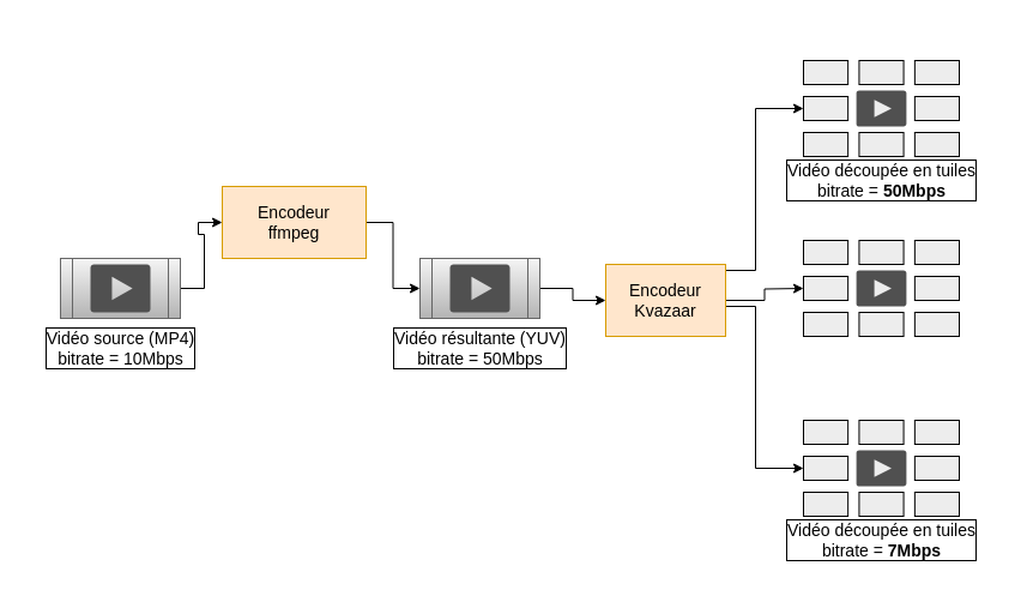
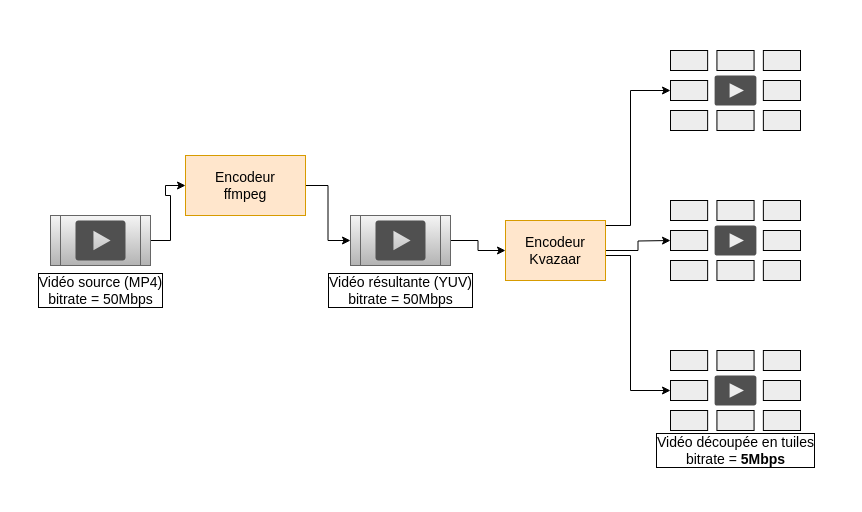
  <mxCell id="0" />
  <mxCell id="1" parent="0" />
  <mxCell id="2" value="" style="rounded=0;whiteSpace=wrap;html=1;fillColor=none;fontSize=14;strokeColor=none;" parent="1" vertex="1"><mxGeometry x="20" y="20" width="820" height="470" as="geometry" /></mxCell>
  <mxCell id="3" style="edgeStyle=orthogonalEdgeStyle;rounded=0;orthogonalLoop=1;jettySize=auto;html=1;exitX=1;exitY=0.5;exitDx=0;exitDy=0;entryX=0;entryY=0.5;entryDx=0;entryDy=0;" parent="1" source="10" target="5" edge="1"><mxGeometry relative="1" as="geometry"><mxPoint x="220" y="240" as="targetPoint" /></mxGeometry></mxCell>
  <mxCell id="4" style="edgeStyle=orthogonalEdgeStyle;rounded=0;orthogonalLoop=1;jettySize=auto;html=1;exitX=1;exitY=0.5;exitDx=0;exitDy=0;fontSize=14;entryX=0;entryY=0.5;entryDx=0;entryDy=0;" parent="1" source="5" target="15" edge="1"><mxGeometry relative="1" as="geometry"><mxPoint x="390" y="240" as="targetPoint" /></mxGeometry></mxCell>
  <mxCell id="5" value="Encodeur&lt;br&gt;ffmpeg" style="rounded=0;whiteSpace=wrap;html=1;fillColor=#ffe6cc;fontSize=14;strokeColor=#d79b00;" parent="1" vertex="1"><mxGeometry x="185" y="155" width="120" height="60" as="geometry" /></mxCell>
  <mxCell id="6" style="edgeStyle=orthogonalEdgeStyle;rounded=0;orthogonalLoop=1;jettySize=auto;html=1;exitX=1;exitY=0.5;exitDx=0;exitDy=0;fontSize=14;entryX=0;entryY=0.5;entryDx=0;entryDy=0;" parent="1" source="15" target="20" edge="1"><mxGeometry relative="1" as="geometry"><mxPoint x="500" y="240" as="targetPoint" /></mxGeometry></mxCell>
  <mxCell id="7" value="" style="group" parent="1" vertex="1" connectable="0"><mxGeometry x="30" y="215" width="140" height="95" as="geometry" /></mxCell>
- <mxCell id="8" value="Vidéo source (MP4)&lt;br&gt;bitrate = 10Mbps" style="text;html=1;align=center;verticalAlign=middle;resizable=0;points=[];;autosize=1;labelBorderColor=#000000;fontSize=14;" parent="7" vertex="1"><mxGeometry y="55" width="140" height="40" as="geometry" /></mxCell>
+ <mxCell id="8" value="Vidéo source (MP4)&lt;br&gt;bitrate = 50Mbps" style="text;html=1;align=center;verticalAlign=middle;resizable=0;points=[];;autosize=1;labelBorderColor=#000000;fontSize=14;" parent="7" vertex="1"><mxGeometry y="55" width="140" height="40" as="geometry" /></mxCell>
  <mxCell id="9" value="" style="group" parent="7" vertex="1" connectable="0"><mxGeometry x="20" width="100" height="50" as="geometry" /></mxCell>
  <mxCell id="10" value="" style="shape=process;whiteSpace=wrap;html=1;backgroundOutline=1;fillColor=#f5f5f5;strokeColor=#666666;gradientColor=#b3b3b3;" parent="9" vertex="1"><mxGeometry width="100" height="50" as="geometry" /></mxCell>
  <mxCell id="11" value="" style="pointerEvents=1;shadow=0;dashed=0;html=1;strokeColor=none;fillColor=#505050;labelPosition=center;verticalLabelPosition=bottom;verticalAlign=top;outlineConnect=0;align=center;shape=mxgraph.office.concepts.video_play;" parent="9" vertex="1"><mxGeometry x="25" y="5" width="50" height="40" as="geometry" /></mxCell>
  <mxCell id="12" value="" style="group" parent="1" vertex="1" connectable="0"><mxGeometry x="320" y="215" width="160" height="95" as="geometry" /></mxCell>
  <mxCell id="13" value="Vidéo résultante (YUV)&lt;br&gt;bitrate = 50Mbps" style="text;html=1;align=center;verticalAlign=middle;resizable=0;points=[];;autosize=1;labelBorderColor=#000000;fontSize=14;" parent="12" vertex="1"><mxGeometry y="55" width="160" height="40" as="geometry" /></mxCell>
  <mxCell id="14" value="" style="group" parent="12" vertex="1" connectable="0"><mxGeometry x="30" width="100" height="50" as="geometry" /></mxCell>
  <mxCell id="15" value="" style="shape=process;whiteSpace=wrap;html=1;backgroundOutline=1;fillColor=#f5f5f5;strokeColor=#666666;gradientColor=#b3b3b3;" parent="14" vertex="1"><mxGeometry width="100" height="50" as="geometry" /></mxCell>
  <mxCell id="16" value="" style="pointerEvents=1;shadow=0;dashed=0;html=1;strokeColor=none;fillColor=#505050;labelPosition=center;verticalLabelPosition=bottom;verticalAlign=top;outlineConnect=0;align=center;shape=mxgraph.office.concepts.video_play;" parent="14" vertex="1"><mxGeometry x="25" y="5" width="50" height="40" as="geometry" /></mxCell>
  <mxCell id="17" style="edgeStyle=orthogonalEdgeStyle;rounded=0;orthogonalLoop=1;jettySize=auto;html=1;exitX=1;exitY=0.5;exitDx=0;exitDy=0;fontSize=14;" parent="1" source="20" edge="1"><mxGeometry relative="1" as="geometry"><mxPoint x="670" y="240" as="targetPoint" /></mxGeometry></mxCell>
  <mxCell id="18" style="edgeStyle=orthogonalEdgeStyle;rounded=0;orthogonalLoop=1;jettySize=auto;html=1;exitX=1;exitY=0.25;exitDx=0;exitDy=0;fontSize=14;" parent="1" source="20" edge="1"><mxGeometry relative="1" as="geometry"><mxPoint x="670" y="90" as="targetPoint" /><Array as="points"><mxPoint x="630" y="225" /><mxPoint x="630" y="90" /></Array></mxGeometry></mxCell>
  <mxCell id="19" style="edgeStyle=orthogonalEdgeStyle;rounded=0;orthogonalLoop=1;jettySize=auto;html=1;exitX=1;exitY=0.75;exitDx=0;exitDy=0;fontSize=14;" parent="1" source="20" edge="1"><mxGeometry relative="1" as="geometry"><mxPoint x="670" y="390" as="targetPoint" /><Array as="points"><mxPoint x="630" y="255" /><mxPoint x="630" y="390" /></Array></mxGeometry></mxCell>
  <mxCell id="20" value="Encodeur&lt;br&gt;Kvazaar" style="rounded=0;whiteSpace=wrap;html=1;fillColor=#ffe6cc;fontSize=14;strokeColor=#d79b00;" parent="1" vertex="1"><mxGeometry x="505" y="220" width="100" height="60" as="geometry" /></mxCell>
  <mxCell id="21" value="" style="group" parent="1" vertex="1" connectable="0"><mxGeometry x="650" y="50" width="170" height="120" as="geometry" /></mxCell>
- <mxCell id="22" value="Vidéo découpée en tuiles&lt;br&gt;bitrate = &lt;b&gt;50Mbps&lt;/b&gt;" style="text;html=1;align=center;verticalAlign=middle;resizable=0;points=[];;autosize=1;labelBorderColor=#000000;fontSize=14;" parent="21" vertex="1"><mxGeometry y="80" width="170" height="40" as="geometry" /></mxCell>
  <mxCell id="23" value="" style="group" parent="21" vertex="1" connectable="0"><mxGeometry x="20" width="130" height="80" as="geometry" /></mxCell>
  <mxCell id="24" value="" style="rounded=0;whiteSpace=wrap;html=1;fillColor=#EDEDED;fontSize=14;" parent="23" vertex="1"><mxGeometry y="30" width="37.143" height="20" as="geometry" /></mxCell>
  <mxCell id="25" value="" style="rounded=0;whiteSpace=wrap;html=1;fillColor=#EDEDED;fontSize=14;" parent="23" vertex="1"><mxGeometry x="46.429" width="37.143" height="20" as="geometry" /></mxCell>
  <mxCell id="26" value="" style="rounded=0;whiteSpace=wrap;html=1;fillColor=#EDEDED;fontSize=14;" parent="23" vertex="1"><mxGeometry x="92.857" width="37.143" height="20" as="geometry" /></mxCell>
  <mxCell id="27" value="" style="rounded=0;whiteSpace=wrap;html=1;fillColor=#EDEDED;fontSize=14;" parent="23" vertex="1"><mxGeometry x="92.857" y="30" width="37.143" height="20" as="geometry" /></mxCell>
  <mxCell id="28" value="" style="rounded=0;whiteSpace=wrap;html=1;fillColor=#EDEDED;fontSize=14;" parent="23" vertex="1"><mxGeometry x="92.857" y="60" width="37.143" height="20" as="geometry" /></mxCell>
  <mxCell id="29" value="" style="rounded=0;whiteSpace=wrap;html=1;fillColor=#EDEDED;fontSize=14;" parent="23" vertex="1"><mxGeometry x="46.429" y="60" width="37.143" height="20" as="geometry" /></mxCell>
  <mxCell id="30" value="" style="rounded=0;whiteSpace=wrap;html=1;fillColor=#EDEDED;fontSize=14;" parent="23" vertex="1"><mxGeometry y="60" width="37.143" height="20" as="geometry" /></mxCell>
  <mxCell id="31" value="" style="rounded=0;whiteSpace=wrap;html=1;fillColor=#EDEDED;fontSize=14;" parent="23" vertex="1"><mxGeometry x="46.429" y="30" width="37.143" height="20" as="geometry" /></mxCell>
  <mxCell id="32" value="" style="rounded=0;whiteSpace=wrap;html=1;fillColor=#EDEDED;fontSize=14;" parent="23" vertex="1"><mxGeometry width="37.143" height="20" as="geometry" /></mxCell>
  <mxCell id="33" value="" style="pointerEvents=1;shadow=0;dashed=0;html=1;strokeColor=none;fillColor=#505050;labelPosition=center;verticalLabelPosition=bottom;verticalAlign=top;outlineConnect=0;align=center;shape=mxgraph.office.concepts.video_play;" parent="23" vertex="1"><mxGeometry x="44.107" y="25" width="41.786" height="30" as="geometry" /></mxCell>
  <mxCell id="34" value="" style="group" parent="1" vertex="1" connectable="0"><mxGeometry x="650" y="200" width="170" height="120" as="geometry" /></mxCell>
  <mxCell id="35" value="" style="group" parent="34" vertex="1" connectable="0"><mxGeometry x="20" width="130" height="80" as="geometry" /></mxCell>
  <mxCell id="36" value="" style="rounded=0;whiteSpace=wrap;html=1;fillColor=#EDEDED;fontSize=14;" parent="35" vertex="1"><mxGeometry y="30" width="37.143" height="20" as="geometry" /></mxCell>
  <mxCell id="37" value="" style="rounded=0;whiteSpace=wrap;html=1;fillColor=#EDEDED;fontSize=14;" parent="35" vertex="1"><mxGeometry x="46.429" width="37.143" height="20" as="geometry" /></mxCell>
  <mxCell id="38" value="" style="rounded=0;whiteSpace=wrap;html=1;fillColor=#EDEDED;fontSize=14;" parent="35" vertex="1"><mxGeometry x="92.857" width="37.143" height="20" as="geometry" /></mxCell>
  <mxCell id="39" value="" style="rounded=0;whiteSpace=wrap;html=1;fillColor=#EDEDED;fontSize=14;" parent="35" vertex="1"><mxGeometry x="92.857" y="30" width="37.143" height="20" as="geometry" /></mxCell>
  <mxCell id="40" value="" style="rounded=0;whiteSpace=wrap;html=1;fillColor=#EDEDED;fontSize=14;" parent="35" vertex="1"><mxGeometry x="92.857" y="60" width="37.143" height="20" as="geometry" /></mxCell>
  <mxCell id="41" value="" style="rounded=0;whiteSpace=wrap;html=1;fillColor=#EDEDED;fontSize=14;" parent="35" vertex="1"><mxGeometry x="46.429" y="60" width="37.143" height="20" as="geometry" /></mxCell>
  <mxCell id="42" value="" style="rounded=0;whiteSpace=wrap;html=1;fillColor=#EDEDED;fontSize=14;" parent="35" vertex="1"><mxGeometry y="60" width="37.143" height="20" as="geometry" /></mxCell>
  <mxCell id="43" value="" style="rounded=0;whiteSpace=wrap;html=1;fillColor=#EDEDED;fontSize=14;" parent="35" vertex="1"><mxGeometry x="46.429" y="30" width="37.143" height="20" as="geometry" /></mxCell>
  <mxCell id="44" value="" style="rounded=0;whiteSpace=wrap;html=1;fillColor=#EDEDED;fontSize=14;" parent="35" vertex="1"><mxGeometry width="37.143" height="20" as="geometry" /></mxCell>
  <mxCell id="45" value="" style="pointerEvents=1;shadow=0;dashed=0;html=1;strokeColor=none;fillColor=#505050;labelPosition=center;verticalLabelPosition=bottom;verticalAlign=top;outlineConnect=0;align=center;shape=mxgraph.office.concepts.video_play;" parent="35" vertex="1"><mxGeometry x="44.107" y="25" width="41.786" height="30" as="geometry" /></mxCell>
  <mxCell id="46" value="" style="group" parent="1" vertex="1" connectable="0"><mxGeometry x="650" y="350" width="170" height="120" as="geometry" /></mxCell>
- <mxCell id="47" value="Vidéo découpée en tuiles&lt;br&gt;bitrate = &lt;b&gt;7Mbps&lt;/b&gt;" style="text;html=1;align=center;verticalAlign=middle;resizable=0;points=[];;autosize=1;labelBorderColor=#000000;fontSize=14;" parent="46" vertex="1"><mxGeometry y="80" width="170" height="40" as="geometry" /></mxCell>
+ <mxCell id="47" value="Vidéo découpée en tuiles&lt;br&gt;bitrate = &lt;b&gt;5Mbps&lt;/b&gt;" style="text;html=1;align=center;verticalAlign=middle;resizable=0;points=[];;autosize=1;labelBorderColor=#000000;fontSize=14;" parent="46" vertex="1"><mxGeometry y="80" width="170" height="40" as="geometry" /></mxCell>
  <mxCell id="48" value="" style="group" parent="46" vertex="1" connectable="0"><mxGeometry x="20" width="130" height="80" as="geometry" /></mxCell>
  <mxCell id="49" value="" style="rounded=0;whiteSpace=wrap;html=1;fillColor=#EDEDED;fontSize=14;" parent="48" vertex="1"><mxGeometry y="30" width="37.143" height="20" as="geometry" /></mxCell>
  <mxCell id="50" value="" style="rounded=0;whiteSpace=wrap;html=1;fillColor=#EDEDED;fontSize=14;" parent="48" vertex="1"><mxGeometry x="46.429" width="37.143" height="20" as="geometry" /></mxCell>
  <mxCell id="51" value="" style="rounded=0;whiteSpace=wrap;html=1;fillColor=#EDEDED;fontSize=14;" parent="48" vertex="1"><mxGeometry x="92.857" width="37.143" height="20" as="geometry" /></mxCell>
  <mxCell id="52" value="" style="rounded=0;whiteSpace=wrap;html=1;fillColor=#EDEDED;fontSize=14;" parent="48" vertex="1"><mxGeometry x="92.857" y="30" width="37.143" height="20" as="geometry" /></mxCell>
  <mxCell id="53" value="" style="rounded=0;whiteSpace=wrap;html=1;fillColor=#EDEDED;fontSize=14;" parent="48" vertex="1"><mxGeometry x="92.857" y="60" width="37.143" height="20" as="geometry" /></mxCell>
  <mxCell id="54" value="" style="rounded=0;whiteSpace=wrap;html=1;fillColor=#EDEDED;fontSize=14;" parent="48" vertex="1"><mxGeometry x="46.429" y="60" width="37.143" height="20" as="geometry" /></mxCell>
  <mxCell id="55" value="" style="rounded=0;whiteSpace=wrap;html=1;fillColor=#EDEDED;fontSize=14;" parent="48" vertex="1"><mxGeometry y="60" width="37.143" height="20" as="geometry" /></mxCell>
  <mxCell id="56" value="" style="rounded=0;whiteSpace=wrap;html=1;fillColor=#EDEDED;fontSize=14;" parent="48" vertex="1"><mxGeometry x="46.429" y="30" width="37.143" height="20" as="geometry" /></mxCell>
  <mxCell id="57" value="" style="rounded=0;whiteSpace=wrap;html=1;fillColor=#EDEDED;fontSize=14;" parent="48" vertex="1"><mxGeometry width="37.143" height="20" as="geometry" /></mxCell>
  <mxCell id="58" value="" style="pointerEvents=1;shadow=0;dashed=0;html=1;strokeColor=none;fillColor=#505050;labelPosition=center;verticalLabelPosition=bottom;verticalAlign=top;outlineConnect=0;align=center;shape=mxgraph.office.concepts.video_play;" parent="48" vertex="1"><mxGeometry x="44.107" y="25" width="41.786" height="30" as="geometry" /></mxCell>
